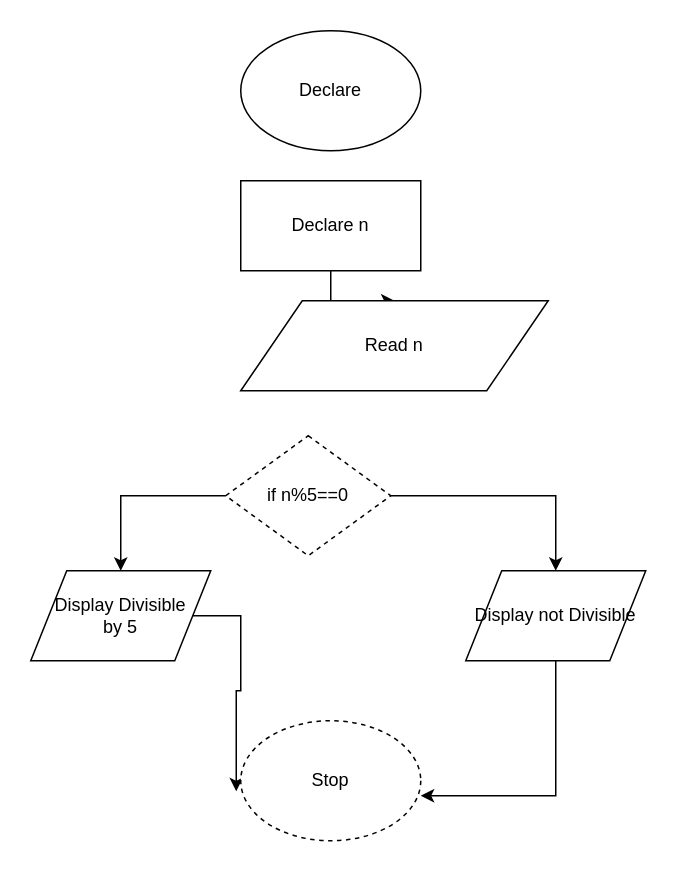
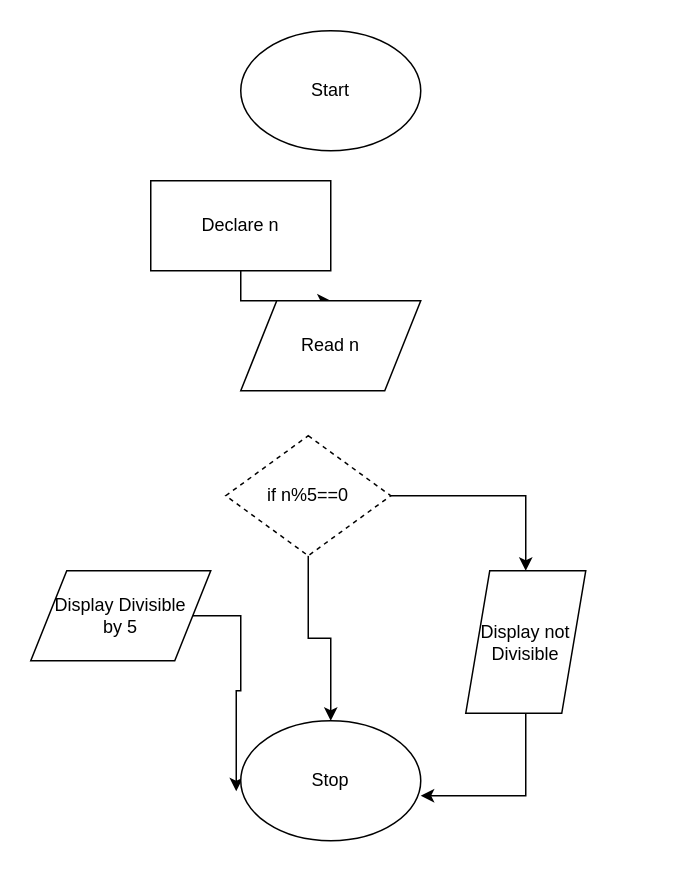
  <mxCell id="0" />
  <mxCell id="1" parent="0" />
- <mxCell id="2" value="Declare" style="ellipse;whiteSpace=wrap;html=1;" vertex="1" parent="1"><mxGeometry x="160" y="20" width="120" height="80" as="geometry" /></mxCell>
+ <mxCell id="2" value="Start" style="ellipse;whiteSpace=wrap;html=1;" vertex="1" parent="1"><mxGeometry x="160" y="20" width="120" height="80" as="geometry" /></mxCell>
  <mxCell id="3" style="edgeStyle=orthogonalEdgeStyle;rounded=0;orthogonalLoop=1;jettySize=auto;html=1;exitX=0.5;exitY=1;exitDx=0;exitDy=0;" edge="1" parent="1" source="4" target="5"><mxGeometry relative="1" as="geometry" /></mxCell>
- <mxCell id="4" value="Declare n" style="rounded=0;whiteSpace=wrap;html=1;" vertex="1" parent="1"><mxGeometry x="160" y="120" width="120" height="60" as="geometry" /></mxCell>
- <mxCell id="5" value="Read n" style="shape=parallelogram;perimeter=parallelogramPerimeter;whiteSpace=wrap;html=1;" vertex="1" parent="1"><mxGeometry x="160" y="200" width="205" height="60" as="geometry" /></mxCell>
- <mxCell id="6" style="edgeStyle=orthogonalEdgeStyle;rounded=0;orthogonalLoop=1;jettySize=auto;html=1;" edge="1" parent="1" source="8" target="10"><mxGeometry relative="1" as="geometry" /></mxCell>
+ <mxCell id="4" value="Declare n" style="rounded=0;whiteSpace=wrap;html=1;" vertex="1" parent="1"><mxGeometry x="100" y="120" width="120" height="60" as="geometry" /></mxCell>
+ <mxCell id="5" value="Read n" style="shape=parallelogram;perimeter=parallelogramPerimeter;whiteSpace=wrap;html=1;" vertex="1" parent="1"><mxGeometry x="160" y="200" width="120" height="60" as="geometry" /></mxCell>
+ <mxCell id="6" style="edgeStyle=orthogonalEdgeStyle;rounded=0;orthogonalLoop=1;jettySize=auto;html=1;" edge="1" parent="1" source="8" target="13"><mxGeometry relative="1" as="geometry" /></mxCell>
  <mxCell id="7" style="edgeStyle=orthogonalEdgeStyle;rounded=0;orthogonalLoop=1;jettySize=auto;html=1;exitX=1;exitY=0.5;exitDx=0;exitDy=0;" edge="1" parent="1" source="8" target="12"><mxGeometry relative="1" as="geometry" /></mxCell>
  <mxCell id="8" value="if n%5==0" style="rhombus;whiteSpace=wrap;html=1;dashed=1;" vertex="1" parent="1"><mxGeometry x="150" y="290" width="110" height="80" as="geometry" /></mxCell>
  <mxCell id="9" style="edgeStyle=orthogonalEdgeStyle;rounded=0;orthogonalLoop=1;jettySize=auto;html=1;entryX=-0.025;entryY=0.588;entryDx=0;entryDy=0;entryPerimeter=0;" edge="1" parent="1" source="10" target="13"><mxGeometry relative="1" as="geometry" /></mxCell>
  <mxCell id="10" value="Display Divisible&lt;br&gt;by 5" style="shape=parallelogram;perimeter=parallelogramPerimeter;whiteSpace=wrap;html=1;" vertex="1" parent="1"><mxGeometry x="20" y="380" width="120" height="60" as="geometry" /></mxCell>
  <mxCell id="11" style="edgeStyle=orthogonalEdgeStyle;rounded=0;orthogonalLoop=1;jettySize=auto;html=1;exitX=0.5;exitY=1;exitDx=0;exitDy=0;entryX=1;entryY=0.625;entryDx=0;entryDy=0;entryPerimeter=0;" edge="1" parent="1" source="12" target="13"><mxGeometry relative="1" as="geometry" /></mxCell>
- <mxCell id="12" value="Display not Divisible&lt;br&gt;" style="shape=parallelogram;perimeter=parallelogramPerimeter;whiteSpace=wrap;html=1;" vertex="1" parent="1"><mxGeometry x="310" y="380" width="120" height="60" as="geometry" /></mxCell>
- <mxCell id="13" value="Stop" style="ellipse;whiteSpace=wrap;html=1;dashed=1;" vertex="1" parent="1"><mxGeometry x="160" y="480" width="120" height="80" as="geometry" /></mxCell>
+ <mxCell id="12" value="Display not Divisible&lt;br&gt;" style="shape=parallelogram;perimeter=parallelogramPerimeter;whiteSpace=wrap;html=1;" vertex="1" parent="1"><mxGeometry x="310" y="380" width="80" height="95" as="geometry" /></mxCell>
+ <mxCell id="13" value="Stop" style="ellipse;whiteSpace=wrap;html=1;" vertex="1" parent="1"><mxGeometry x="160" y="480" width="120" height="80" as="geometry" /></mxCell>
